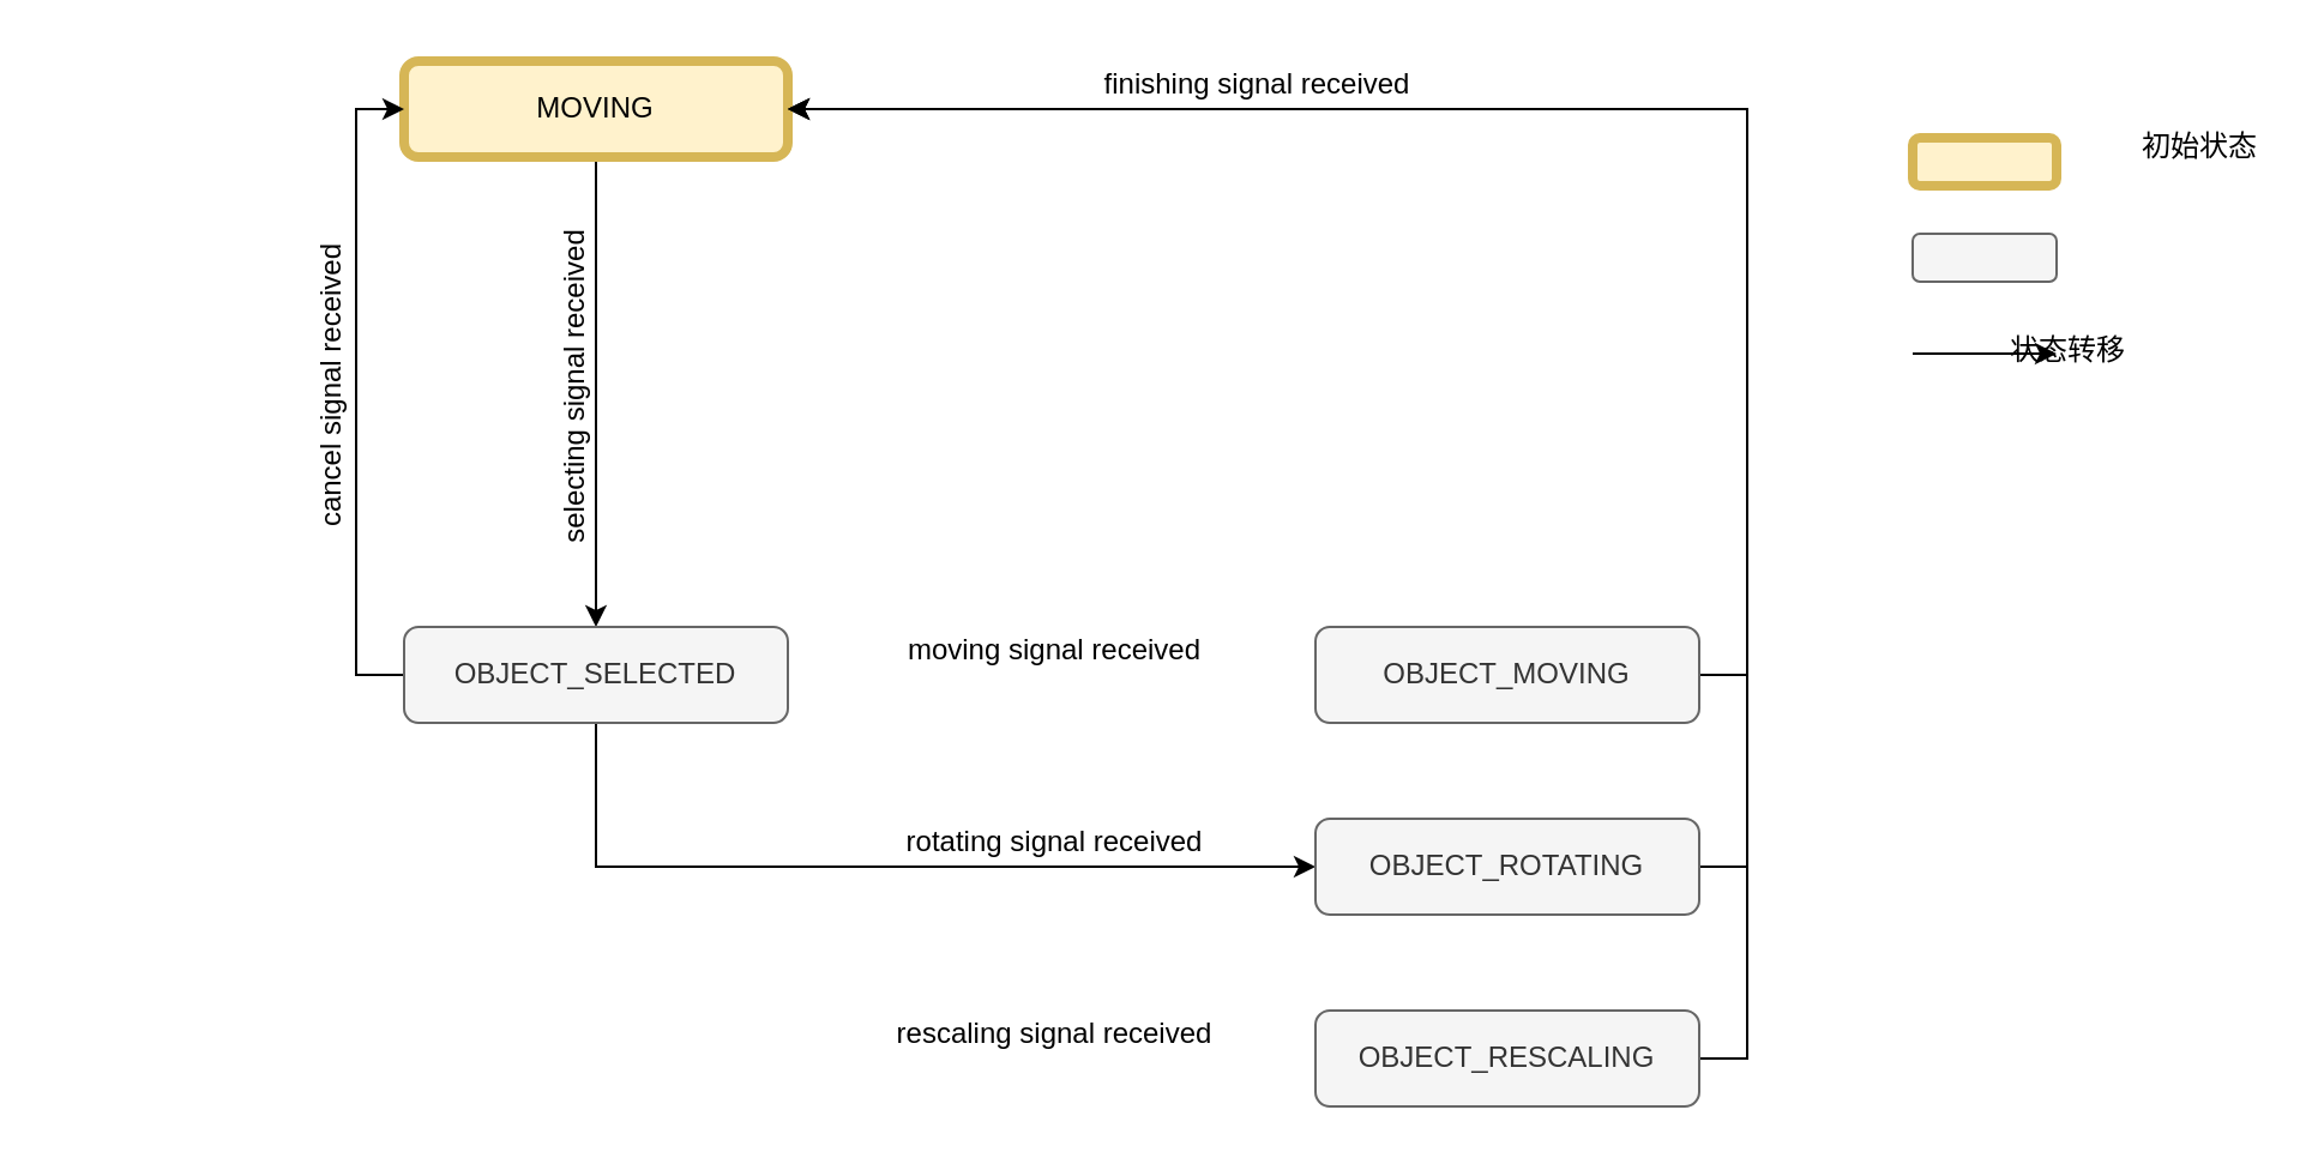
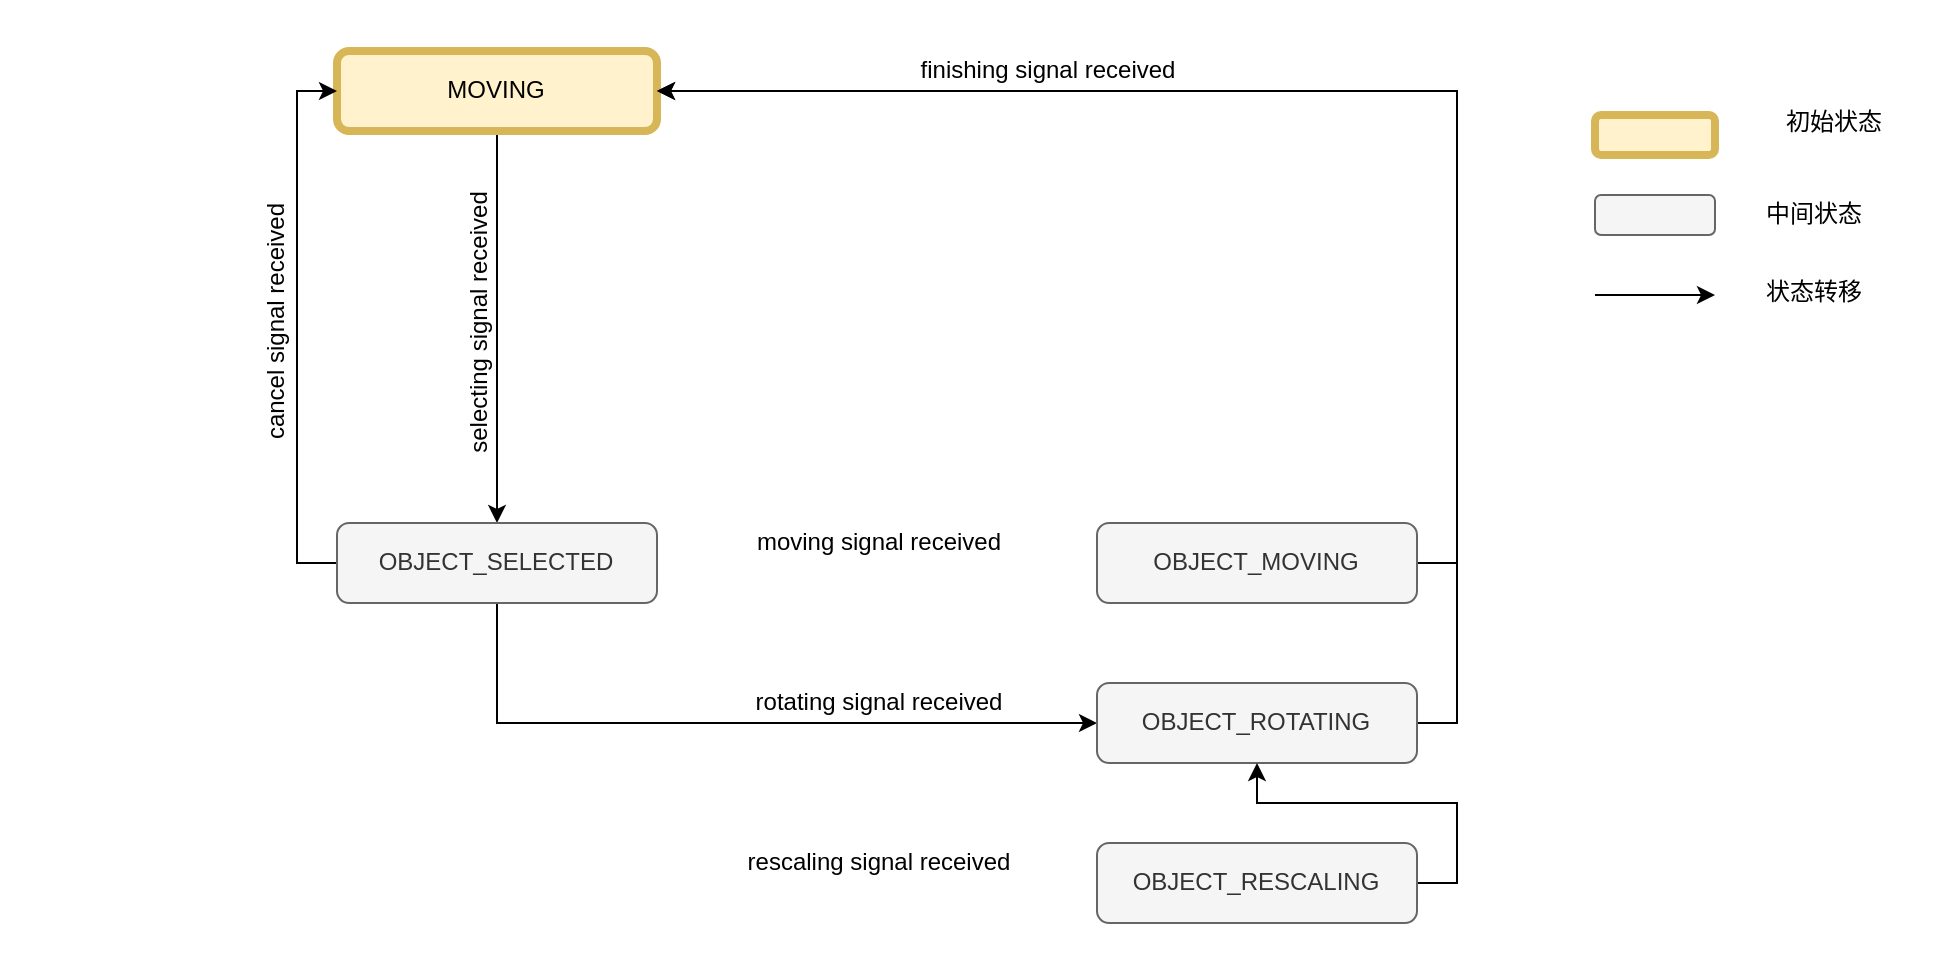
  <mxCell id="0" />
  <mxCell id="1" parent="0" />
  <mxCell id="2" style="edgeStyle=orthogonalEdgeStyle;rounded=0;orthogonalLoop=1;jettySize=auto;html=1;exitX=0.5;exitY=1;exitDx=0;exitDy=0;entryX=0.5;entryY=0;entryDx=0;entryDy=0;" parent="1" source="3" target="6" edge="1"><mxGeometry relative="1" as="geometry"><mxPoint x="210" y="21" as="sourcePoint" /><mxPoint x="210" y="261" as="targetPoint" /></mxGeometry></mxCell>
  <mxCell id="3" value="MOVING" style="rounded=1;whiteSpace=wrap;html=1;fillColor=#fff2cc;strokeColor=#d6b656;strokeWidth=4;" parent="1" vertex="1"><mxGeometry x="168" y="25" width="160" height="40" as="geometry" /></mxCell>
  <mxCell id="4" style="edgeStyle=orthogonalEdgeStyle;rounded=0;orthogonalLoop=1;jettySize=auto;html=1;exitX=0;exitY=0.5;exitDx=0;exitDy=0;entryX=0;entryY=0.5;entryDx=0;entryDy=0;" parent="1" source="6" target="3" edge="1"><mxGeometry relative="1" as="geometry" /></mxCell>
  <mxCell id="5" style="edgeStyle=orthogonalEdgeStyle;rounded=0;orthogonalLoop=1;jettySize=auto;html=1;exitX=0.5;exitY=1;exitDx=0;exitDy=0;entryX=0;entryY=0.5;entryDx=0;entryDy=0;" parent="1" source="6" target="20" edge="1"><mxGeometry relative="1" as="geometry" /></mxCell>
  <mxCell id="6" value="OBJECT_SELECTED" style="rounded=1;whiteSpace=wrap;html=1;fillColor=#f5f5f5;fontColor=#333333;strokeColor=#666666;" parent="1" vertex="1"><mxGeometry x="168" y="261" width="160" height="40" as="geometry" /></mxCell>
  <mxCell id="7" value="finishing signal received" style="text;html=1;strokeColor=none;fillColor=none;align=center;verticalAlign=middle;whiteSpace=wrap;rounded=0;rotation=0;" parent="1" vertex="1"><mxGeometry x="449" y="20" width="150" height="30" as="geometry" /></mxCell>
  <mxCell id="8" style="edgeStyle=orthogonalEdgeStyle;rounded=0;orthogonalLoop=1;jettySize=auto;html=1;exitX=1;exitY=0.5;exitDx=0;exitDy=0;entryX=1;entryY=0.5;entryDx=0;entryDy=0;" parent="1" source="9" target="3" edge="1"><mxGeometry relative="1" as="geometry"><mxPoint x="708" y="161" as="targetPoint" /></mxGeometry></mxCell>
  <mxCell id="9" value="OBJECT_MOVING" style="rounded=1;whiteSpace=wrap;html=1;fillColor=#f5f5f5;fontColor=#333333;strokeColor=#666666;" parent="1" vertex="1"><mxGeometry x="548" y="261" width="160" height="40" as="geometry" /></mxCell>
  <mxCell id="10" value="cancel signal received" style="text;html=1;strokeColor=none;fillColor=none;align=center;verticalAlign=middle;whiteSpace=wrap;rounded=0;rotation=-90;" parent="1" vertex="1"><mxGeometry x="20.5" y="146" width="235" height="30" as="geometry" /></mxCell>
  <mxCell id="11" value="moving signal received" style="text;html=1;strokeColor=none;fillColor=none;align=center;verticalAlign=middle;whiteSpace=wrap;rounded=0;rotation=0;" parent="1" vertex="1"><mxGeometry x="322" y="256" width="235" height="30" as="geometry" /></mxCell>
  <mxCell id="12" value="selecting signal received" style="text;html=1;strokeColor=none;fillColor=none;align=center;verticalAlign=middle;whiteSpace=wrap;rounded=0;rotation=-90;" parent="1" vertex="1"><mxGeometry x="122" y="146" width="235" height="30" as="geometry" /></mxCell>
  <mxCell id="13" value="" style="rounded=1;whiteSpace=wrap;html=1;fillColor=#fff2cc;strokeColor=#d6b656;strokeWidth=4;" parent="1" vertex="1"><mxGeometry x="797" y="57" width="60" height="20" as="geometry" /></mxCell>
  <mxCell id="14" value="" style="rounded=1;whiteSpace=wrap;html=1;fillColor=#f5f5f5;fontColor=#333333;strokeColor=#666666;" parent="1" vertex="1"><mxGeometry x="797" y="97" width="60" height="20" as="geometry" /></mxCell>
  <mxCell id="15" value="" style="endArrow=classic;html=1;rounded=0;" parent="1" edge="1"><mxGeometry width="50" height="50" relative="1" as="geometry"><mxPoint x="797" y="147" as="sourcePoint" /><mxPoint x="857" y="147" as="targetPoint" /></mxGeometry></mxCell>
  <mxCell id="16" value="初始状态" style="text;html=1;strokeColor=none;fillColor=none;align=center;verticalAlign=middle;whiteSpace=wrap;rounded=0;" parent="1" vertex="1"><mxGeometry x="887" y="46" width="60" height="30" as="geometry" /></mxCell>
- <mxCell id="18" value="状态转移" style="text;html=1;strokeColor=none;fillColor=none;align=center;verticalAlign=middle;whiteSpace=wrap;rounded=0;" parent="1" vertex="1"><mxGeometry x="832" y="131" width="60" height="30" as="geometry" /></mxCell>
+ <mxCell id="17" value="中间状态" style="text;html=1;strokeColor=none;fillColor=none;align=center;verticalAlign=middle;whiteSpace=wrap;rounded=0;" parent="1" vertex="1"><mxGeometry x="877" y="92" width="60" height="30" as="geometry" /></mxCell>
+ <mxCell id="18" value="状态转移" style="text;html=1;strokeColor=none;fillColor=none;align=center;verticalAlign=middle;whiteSpace=wrap;rounded=0;" parent="1" vertex="1"><mxGeometry x="877" y="131" width="60" height="30" as="geometry" /></mxCell>
  <mxCell id="19" style="edgeStyle=orthogonalEdgeStyle;rounded=0;orthogonalLoop=1;jettySize=auto;html=1;exitX=1;exitY=0.5;exitDx=0;exitDy=0;entryX=1;entryY=0.5;entryDx=0;entryDy=0;" parent="1" source="20" target="3" edge="1"><mxGeometry relative="1" as="geometry" /></mxCell>
  <mxCell id="20" value="OBJECT_ROTATING" style="rounded=1;whiteSpace=wrap;html=1;fillColor=#f5f5f5;fontColor=#333333;strokeColor=#666666;" parent="1" vertex="1"><mxGeometry x="548" y="341" width="160" height="40" as="geometry" /></mxCell>
  <mxCell id="21" value="rotating signal received" style="text;html=1;strokeColor=none;fillColor=none;align=center;verticalAlign=middle;whiteSpace=wrap;rounded=0;rotation=0;" parent="1" vertex="1"><mxGeometry x="322" y="336" width="235" height="30" as="geometry" /></mxCell>
- <mxCell id="22" style="edgeStyle=orthogonalEdgeStyle;rounded=0;orthogonalLoop=1;jettySize=auto;html=1;exitX=1;exitY=0.5;exitDx=0;exitDy=0;entryX=1;entryY=0.5;entryDx=0;entryDy=0;" parent="1" source="23" target="3" edge="1"><mxGeometry relative="1" as="geometry" /></mxCell>
+ <mxCell id="22" style="edgeStyle=orthogonalEdgeStyle;rounded=0;orthogonalLoop=1;jettySize=auto;html=1;exitX=1;exitY=0.5;exitDx=0;exitDy=0;" parent="1" source="23" target="20" edge="1"><mxGeometry relative="1" as="geometry" /></mxCell>
  <mxCell id="23" value="OBJECT_RESCALING" style="rounded=1;whiteSpace=wrap;html=1;fillColor=#f5f5f5;fontColor=#333333;strokeColor=#666666;" parent="1" vertex="1"><mxGeometry x="548" y="421" width="160" height="40" as="geometry" /></mxCell>
  <mxCell id="24" value="rescaling signal received" style="text;html=1;strokeColor=none;fillColor=none;align=center;verticalAlign=middle;whiteSpace=wrap;rounded=0;rotation=0;" parent="1" vertex="1"><mxGeometry x="322" y="416" width="235" height="30" as="geometry" /></mxCell>
